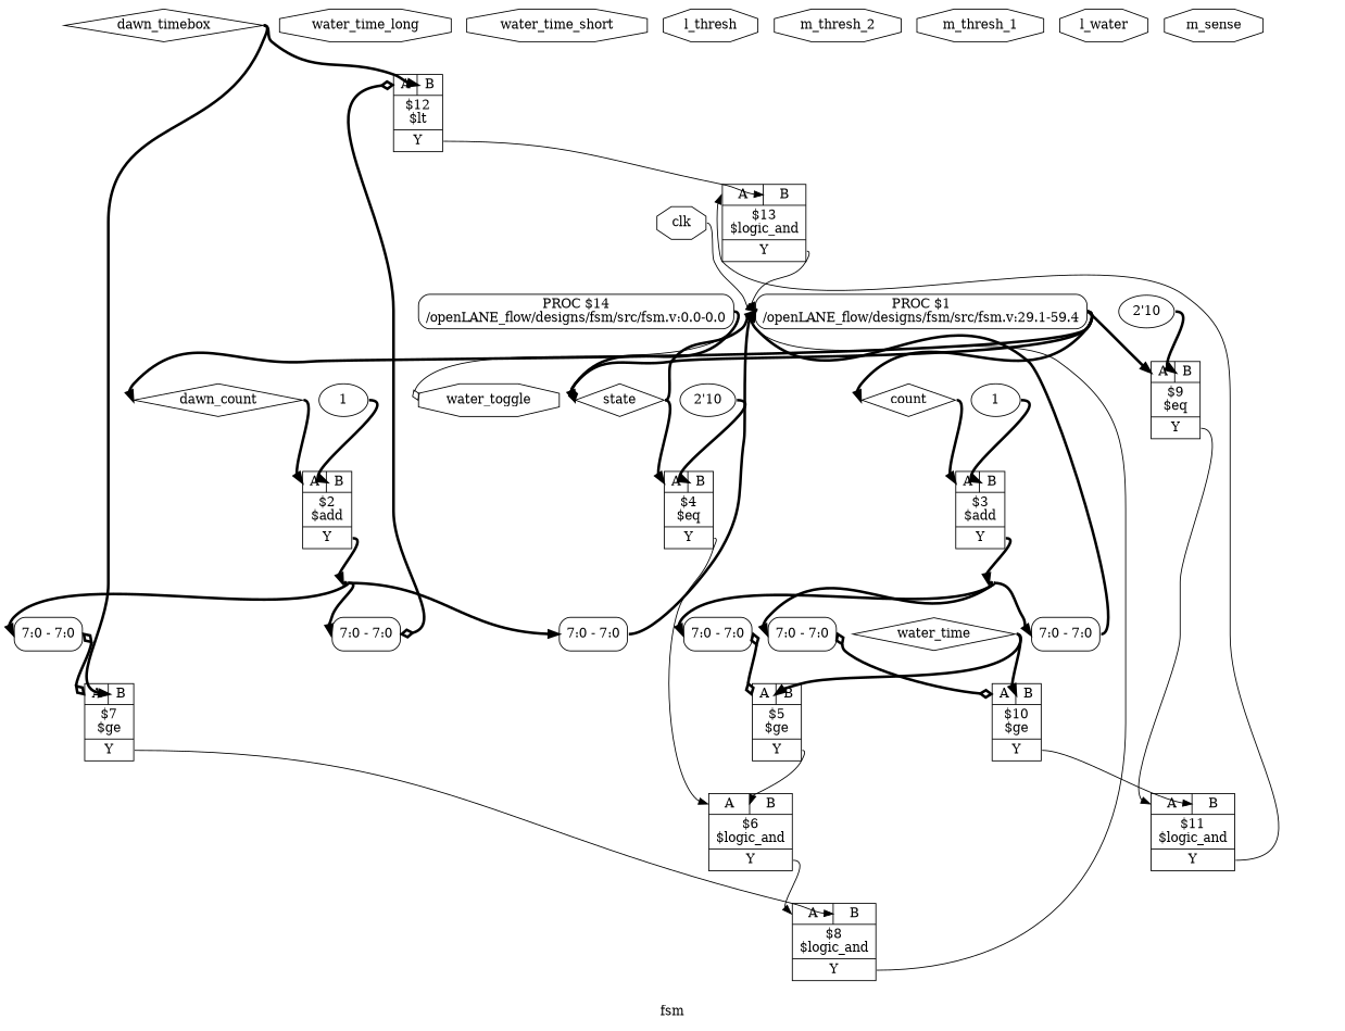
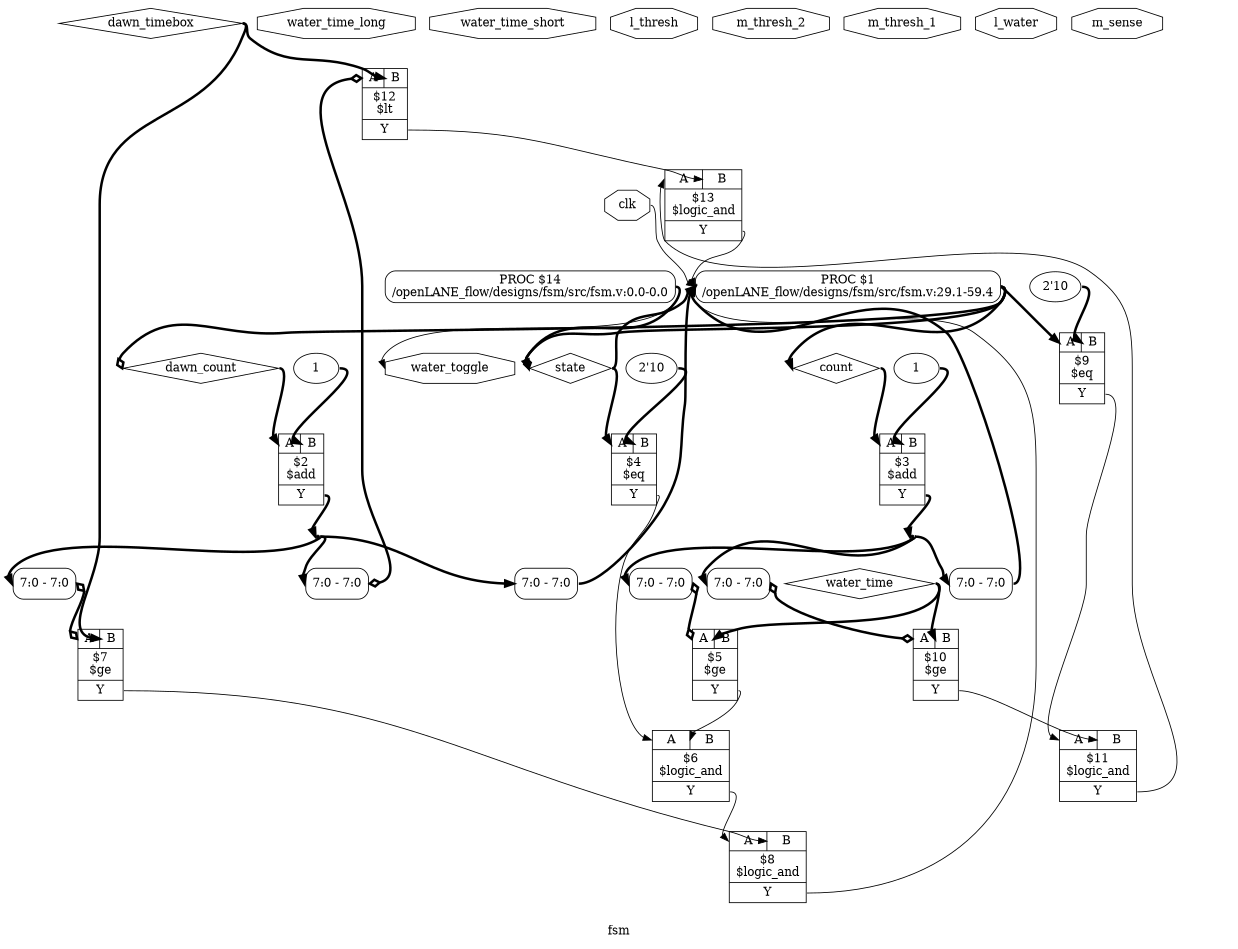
  digraph {
    label=fsm
    rankdir=TB
    remincross=true
    node [shape=record]
    edge [color=black headport=w style="setlinewidth(3)" tailport=e]
    n20 [color=black fontcolor=black label=dawn_timebox shape=diamond]
    c38 [label="{{<p34> A|<p35> B}|$12\n$lt|{<p36> Y}}"]
    c43 [label="{{<p34> A|<p35> B}|$7\n$ge|{<p36> Y}}"]
    c37 [label="{{<p34> A|<p35> B}|$13\n$logic_and|{<p36> Y}}"]
    c42 [label="{{<p34> A|<p35> B}|$8\n$logic_and|{<p36> Y}}"]
    n21 [color=black fontcolor=black label=dawn_count shape=diamond]
    c48 [label="{{<p34> A|<p35> B}|$2\n$add|{<p36> Y}}"]
    n16 [shape=point]
    n22 [color=black fontcolor=black label=count shape=diamond]
    c47 [label="{{<p34> A|<p35> B}|$3\n$add|{<p36> Y}}"]
    n15 [shape=point]
    n23 [color=black fontcolor=black label=water_time shape=diamond]
    c40 [label="{{<p34> A|<p35> B}|$10\n$ge|{<p36> Y}}"]
    c45 [label="{{<p34> A|<p35> B}|$5\n$ge|{<p36> Y}}"]
    c39 [label="{{<p34> A|<p35> B}|$11\n$logic_and|{<p36> Y}}"]
    c44 [label="{{<p34> A|<p35> B}|$6\n$logic_and|{<p36> Y}}"]
    n24 [color=black fontcolor=black label=state shape=diamond]
    c46 [label="{{<p34> A|<p35> B}|$4\n$eq|{<p36> Y}}"]
    p9 [label="PROC $1\n/openLANE_flow/designs/fsm/src/fsm.v:29.1-59.4" shape=box style=rounded]
    c41 [label="{{<p34> A|<p35> B}|$9\n$eq|{<p36> Y}}"]
    n25 [color=black fontcolor=black label=water_toggle shape=octagon]
    n26 [color=black fontcolor=black label=clk shape=octagon]
    n27 [color=black fontcolor=black label=water_time_long shape=octagon]
    n28 [color=black fontcolor=black label=water_time_short shape=octagon]
    n29 [color=black fontcolor=black label=l_thresh shape=octagon]
    n30 [color=black fontcolor=black label=m_thresh_2 shape=octagon]
    n31 [color=black fontcolor=black label=m_thresh_1 shape=octagon]
    n32 [color=black fontcolor=black label=l_water shape=octagon]
    n33 [color=black fontcolor=black label=m_sense shape=octagon]
    x0 [label="<s0> 7:0 - 7:0 " style=rounded]
    x1 [label="<s0> 7:0 - 7:0 " style=rounded]
    v2 [label="2'10" shape=""]
    x3 [label="<s0> 7:0 - 7:0 " style=rounded]
    x4 [label="<s0> 7:0 - 7:0 " style=rounded]
    v5 [label="2'10" shape=""]
    v6 [label=1 shape=""]
    x11 [label="<s0> 7:0 - 7:0 " style=rounded]
    v7 [label=1 shape=""]
    x10 [label="<s0> 7:0 - 7:0 " style=rounded]
    p8 [label="PROC $14\n/openLANE_flow/designs/fsm/src/fsm.v:0.0-0.0" shape=box style=rounded]
    n20 -> c38 [headport="p35:w"]
    n20 -> c43 [headport="p35:w"]
    c38 -> c37 [headport="p35:w" tailport="p36:e" style=""]
    c43 -> c42 [headport="p35:w" tailport="p36:e" style=""]
    c37 -> p9 [tailport="p36:e" style=""]
    c42 -> p9 [tailport="p36:e" style=""]
    n21 -> c48 [headport="p34:w"]
    c48 -> n16 [tailport="p36:e"]
    n16 -> x0 [headport="s0:w"]
    n16 -> x3 [headport="s0:w"]
    n16 -> x10 [headport="s0:w"]
    n22 -> c47 [headport="p34:w"]
    c47 -> n15 [tailport="p36:e"]
    n15 -> x1 [headport="s0:w"]
    n15 -> x4 [headport="s0:w"]
    n15 -> x11 [headport="s0:w"]
    n23 -> c40 [headport="p35:w"]
    n23 -> c45 [headport="p35:w"]
    c40 -> c39 [headport="p35:w" tailport="p36:e" style=""]
    c45 -> c44 [headport="p35:w" tailport="p36:e" style=""]
    c39 -> c37 [headport="p34:w" tailport="p36:e" style=""]
    c44 -> c42 [headport="p34:w" tailport="p36:e" style=""]
    n24 -> c46 [headport="p34:w"]
    n24 -> p9
    c46 -> c44 [headport="p34:w" tailport="p36:e" style=""]
-   p9 -> n21
+   p9 -> n21 [arrowhead=odiamond]
    p9 -> n22
    p9 -> n24 [arrowhead=odiamond]
    p9 -> c41 [headport="p34:w"]
    c41 -> c39 [headport="p34:w" tailport="p36:e" style=""]
    n26 -> p9 [style=""]
    x0 -> c38 [arrowhead=odiamond arrowtail=odiamond dir=both headport="p34:w"]
    x1 -> c40 [arrowhead=odiamond arrowtail=odiamond dir=both headport="p34:w"]
    v2 -> c41 [headport="p35:w"]
    x3 -> c43 [arrowhead=odiamond arrowtail=odiamond dir=both headport="p34:w"]
    x4 -> c45 [arrowhead=odiamond arrowtail=odiamond dir=both headport="p34:w"]
    v5 -> c46 [headport="p35:w"]
    v6 -> c47 [headport="p35:w"]
    x11 -> p9
    v7 -> c48 [headport="p35:w"]
    x10 -> p9
    p8 -> n24
-   p8 -> n25 [arrowhead=odiamond style=""]
+   p8 -> n25 [style=""]
  }
